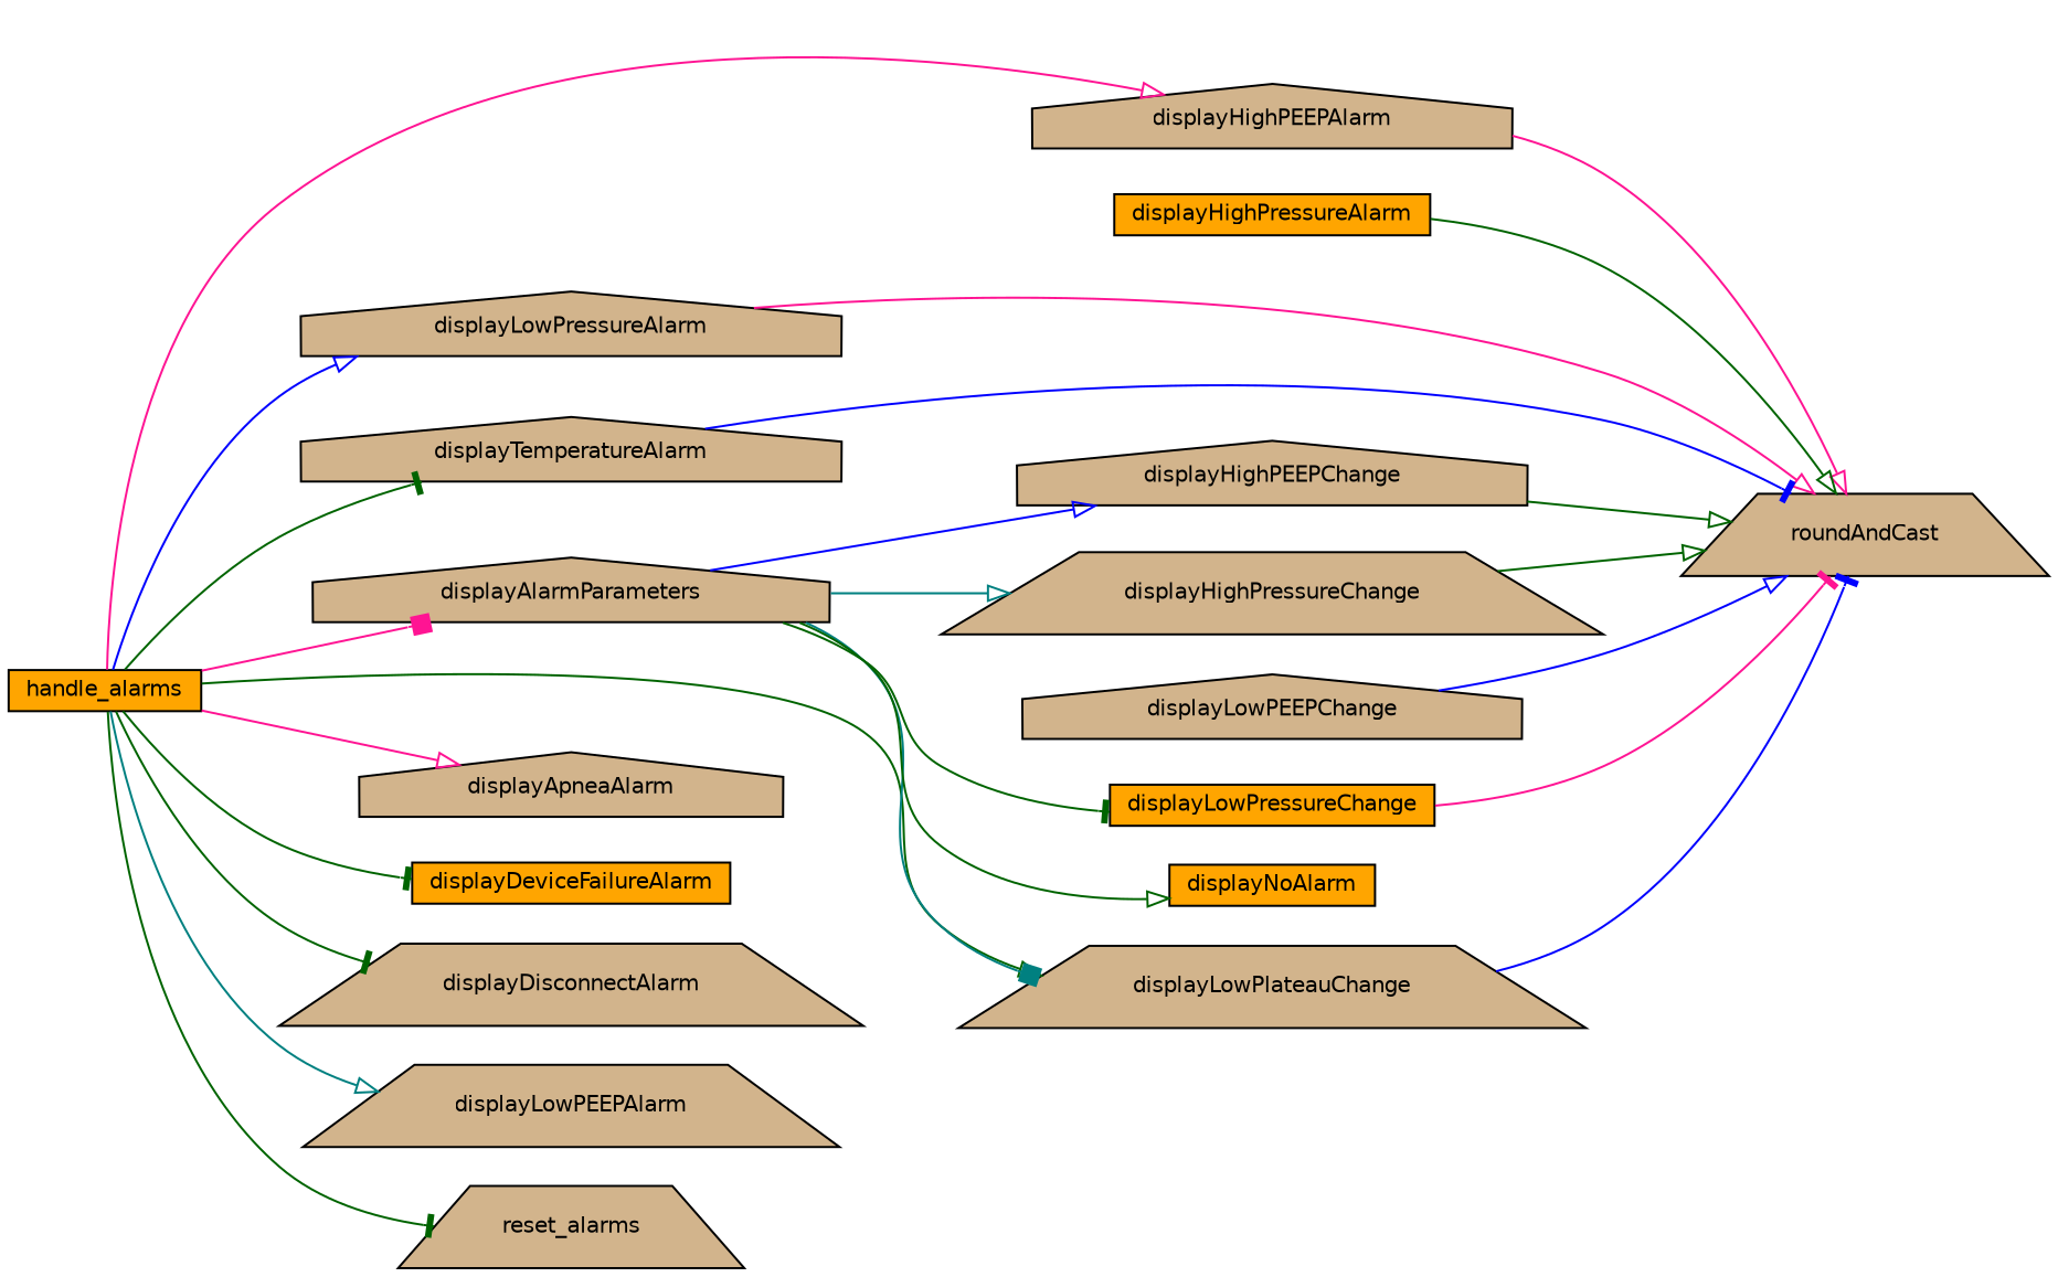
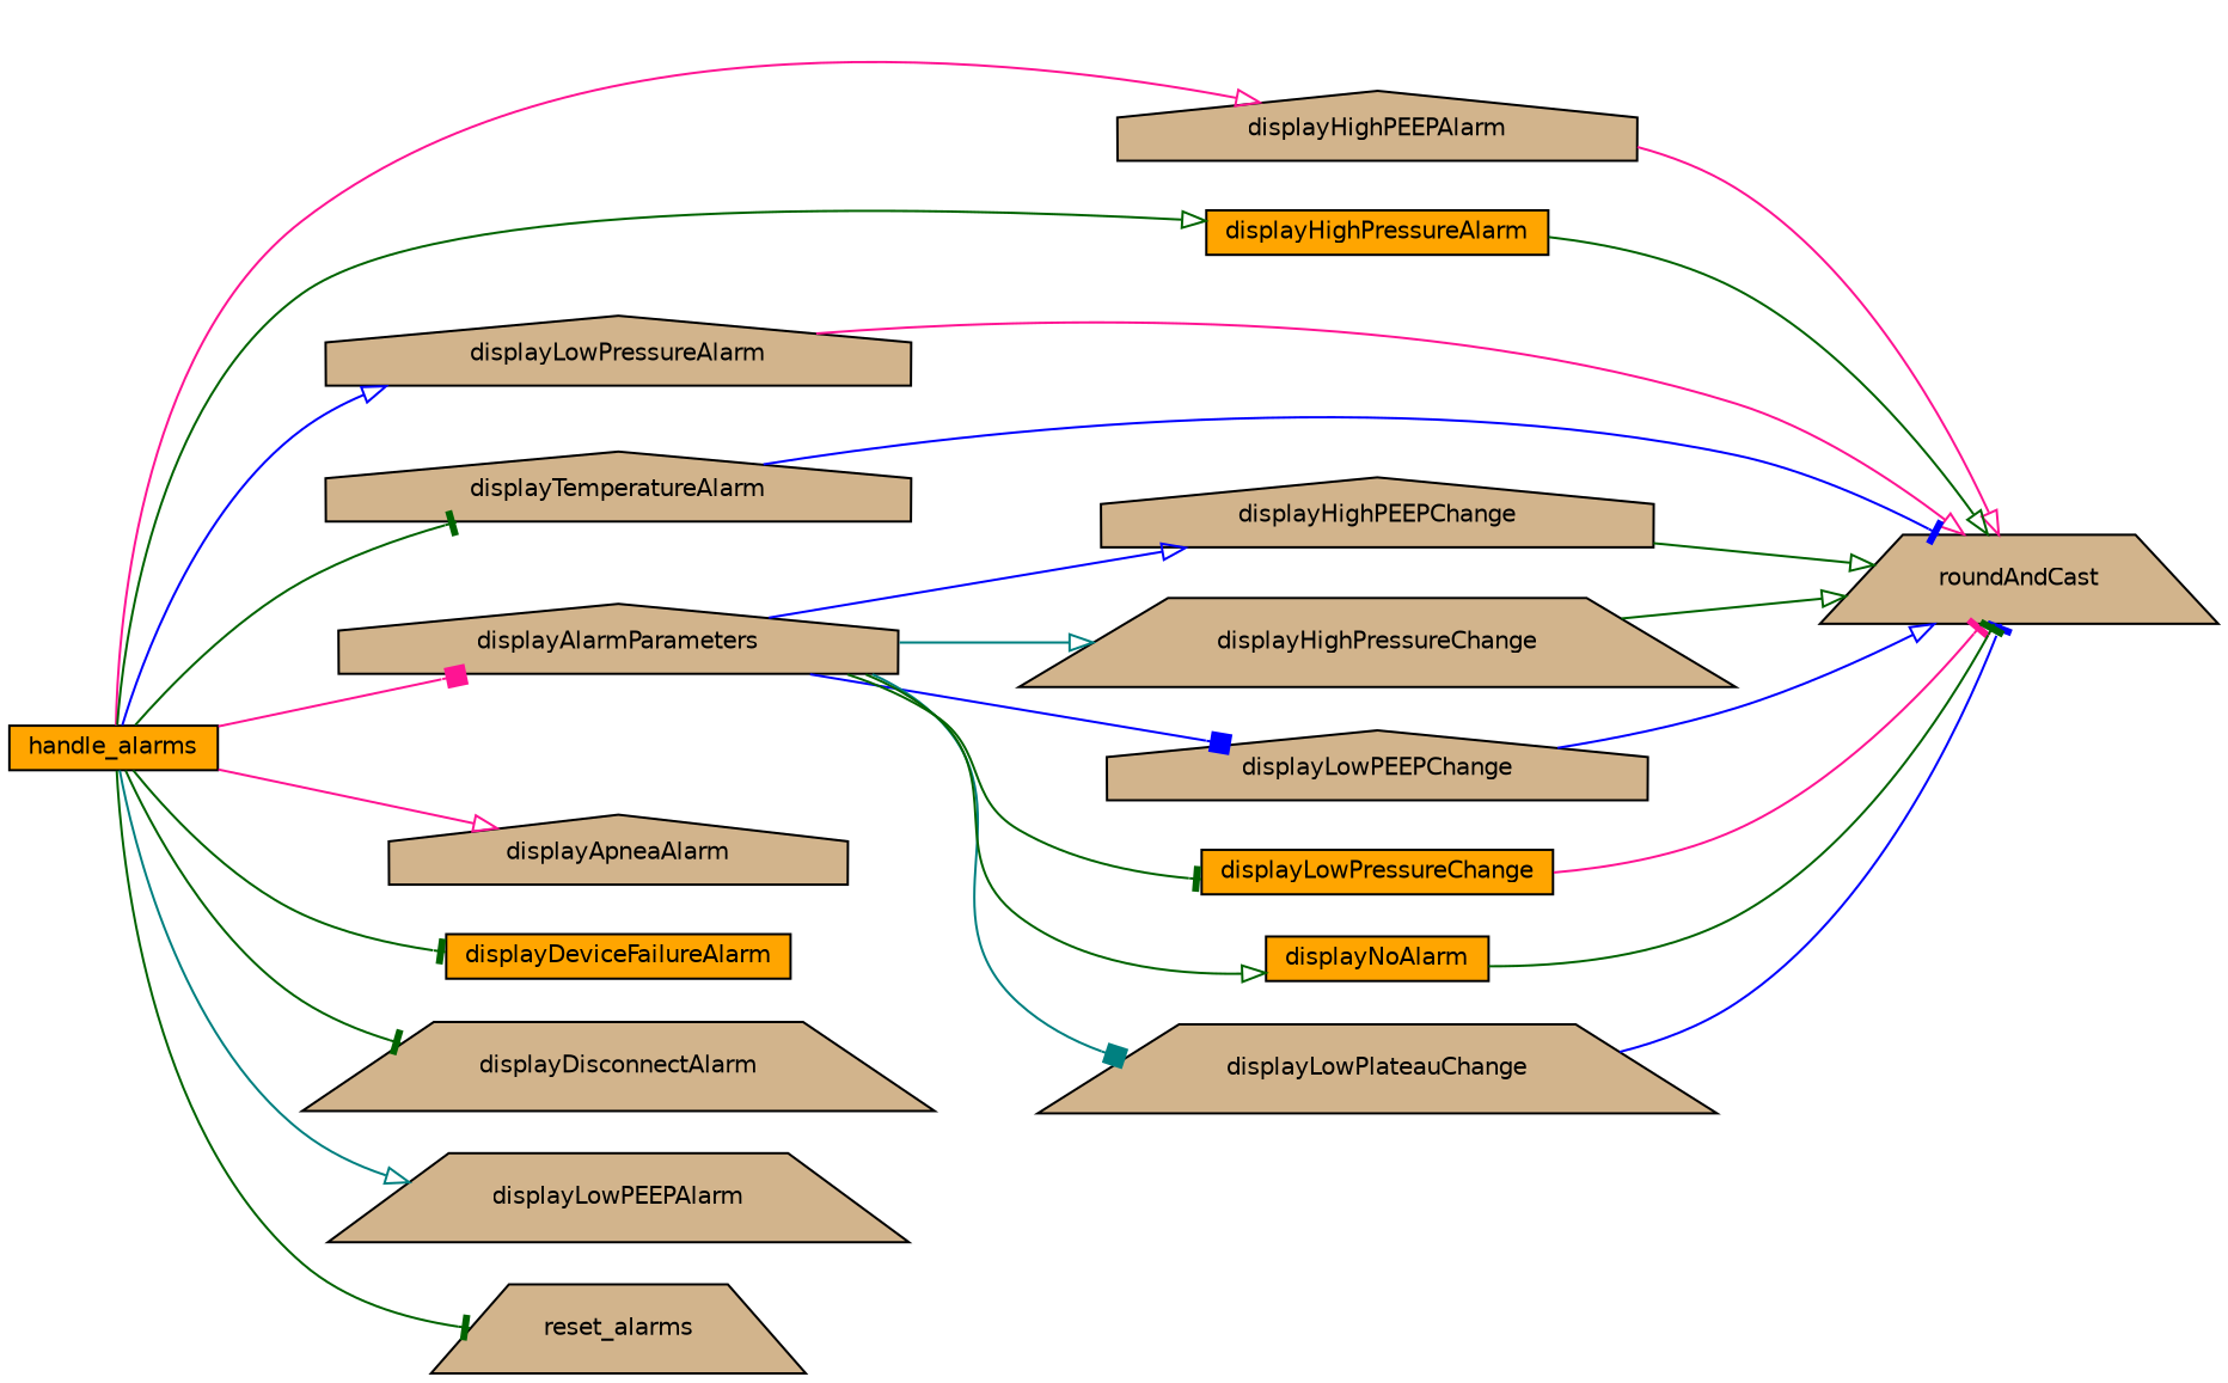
  digraph {
    rankdir=LR
    node [color=black fillcolor=tan fontname=Helvetica fontsize=10 shape=house style=filled]
    edge [arrowhead=onormal color=darkgreen fontname=Helvetica fontsize=10 labelfontname=Helvetica labelfontsize=10 style=solid]
    n1 [fillcolor=orange fontcolor=black height=0.2 label=handle_alarms shape=box width=0.4]
    n2 [height=0.2 label=displayAlarmParameters width=0.4]
    n3 [height=0.2 label=displayApneaAlarm width=0.4]
    n4 [fillcolor=orange height=0.2 label=displayDeviceFailureAlarm shape=box width=0.4]
    n5 [height=0.2 label=displayDisconnectAlarm shape=trapezium width=0.4]
    n6 [height=0.2 label=displayHighPEEPAlarm width=0.4]
    n7 [fillcolor=orange height=0.2 label=displayHighPressureAlarm shape=box width=0.4]
    n8 [height=0.2 label=displayLowPEEPAlarm shape=trapezium width=0.4]
    n9 [height=0.2 label=displayLowPressureAlarm width=0.4]
    n10 [height=0.2 label=displayTemperatureAlarm width=0.4]
    n11 [height=0.2 label=reset_alarms shape=trapezium width=0.4]
    n12 [height=0.2 label=displayHighPEEPChange width=0.4]
    n13 [height=0.2 label=displayHighPressureChange shape=trapezium width=0.4]
    n14 [height=0.2 label=displayLowPEEPChange width=0.4]
    n15 [height=0.2 label=displayLowPlateauChange shape=trapezium width=0.4]
    n16 [fillcolor=orange height=0.2 label=displayLowPressureChange shape=box width=0.4]
    n17 [fillcolor=orange height=0.2 label=displayNoAlarm shape=box width=0.4]
    n18 [height=0.2 label=roundAndCast shape=trapezium width=0.4]
    n1 -> n2 [arrowhead=box color=deeppink]
    n1 -> n3 [color=deeppink]
    n1 -> n4 [arrowhead=tee]
    n1 -> n5 [arrowhead=tee]
    n1 -> n6 [color=deeppink]
-   n1 -> n15
+   n1 -> n7
    n1 -> n8 [color=teal]
    n1 -> n9 [color=blue]
    n1 -> n10 [arrowhead=tee]
    n1 -> n11 [arrowhead=tee]
    n2 -> n12 [color=blue]
    n2 -> n13 [color=teal]
+   n2 -> n14 [arrowhead=box color=blue]
    n2 -> n15 [arrowhead=box color=teal]
    n2 -> n16 [arrowhead=tee]
    n2 -> n17
    n6 -> n18 [color=deeppink]
    n7 -> n18
    n9 -> n18 [color=deeppink]
    n10 -> n18 [arrowhead=tee color=blue]
    n12 -> n18
    n13 -> n18
    n14 -> n18 [color=blue]
    n15 -> n18 [arrowhead=tee color=blue]
    n16 -> n18 [arrowhead=tee color=deeppink]
+   n17 -> n18 [arrowhead=tee]
  }
